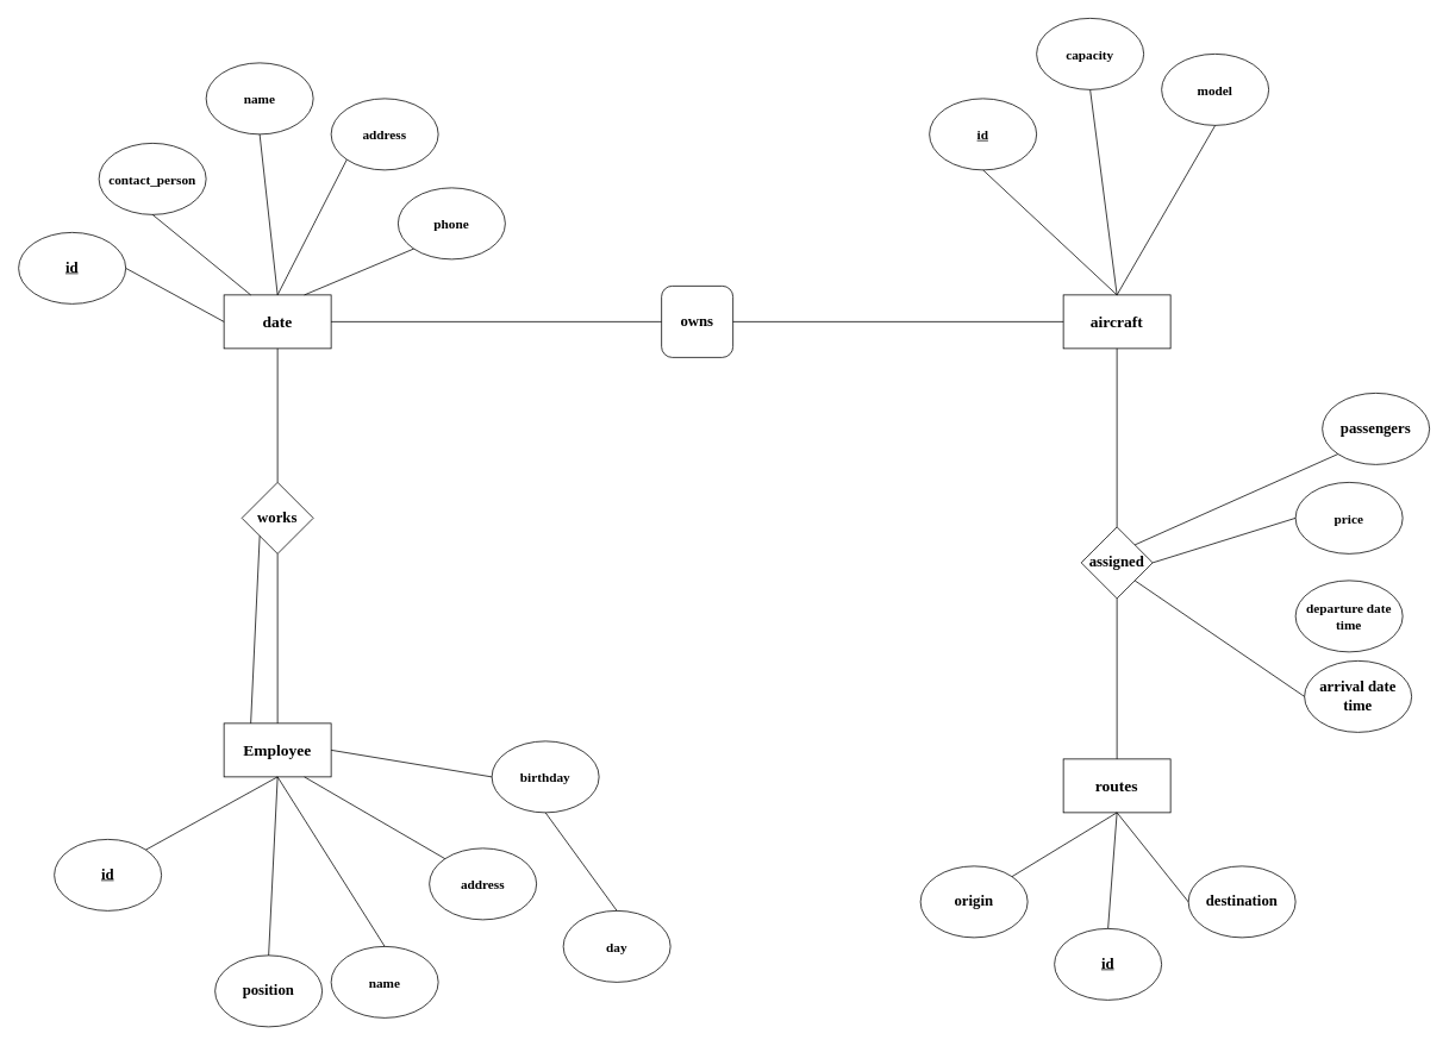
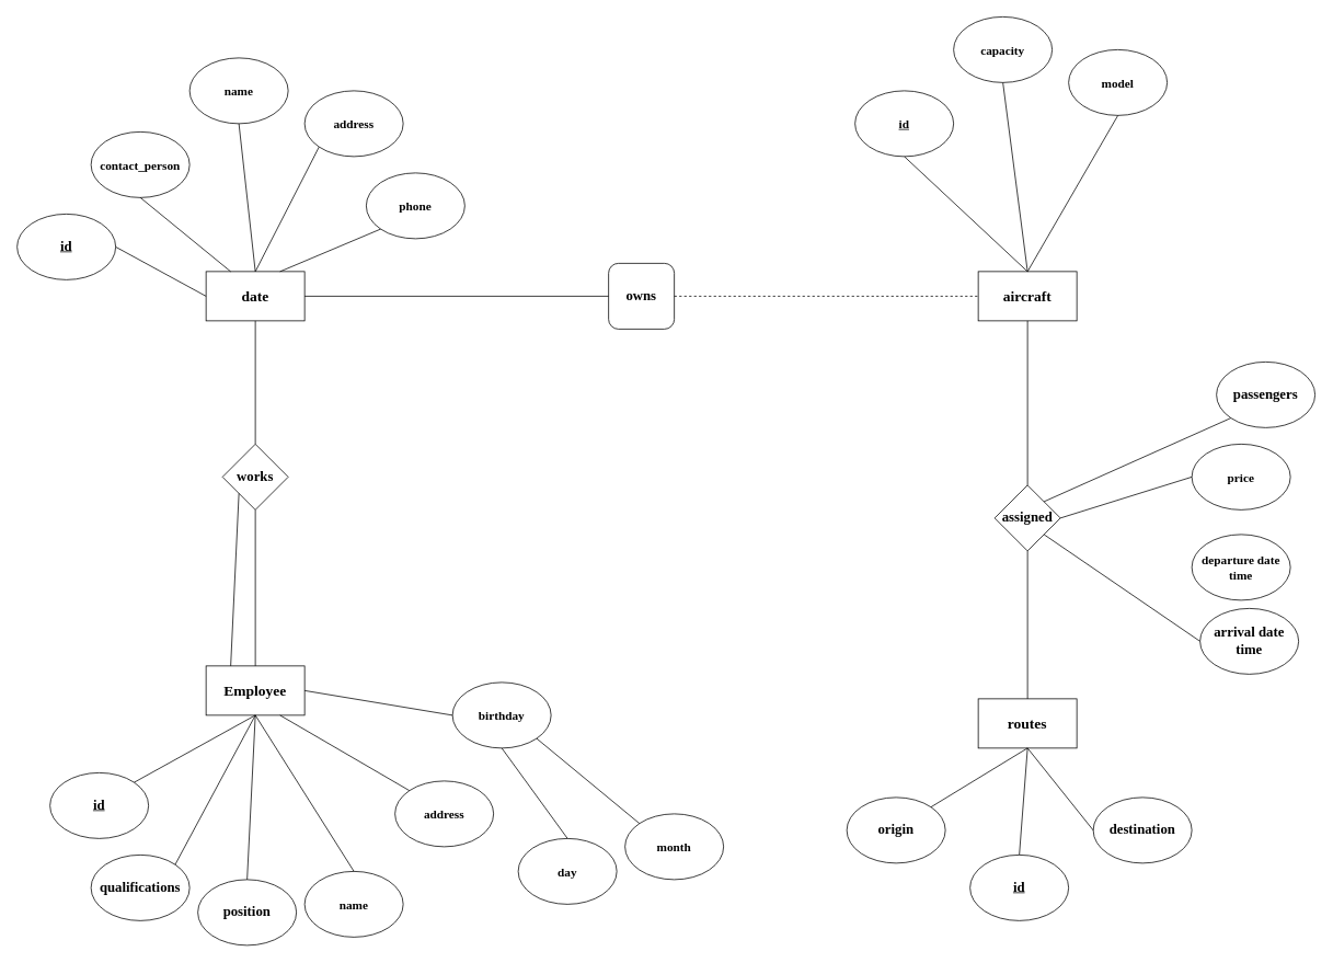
  <mxCell id="0" />
  <mxCell id="1" parent="0" />
  <mxCell id="2" value="&lt;font size=&quot;1&quot; data-font-src=&quot;https://fonts.googleapis.com/css?family=Architects+Daughter&quot; face=&quot;Architects Daughter&quot; style=&quot;&quot;&gt;&lt;b style=&quot;font-size: 18px;&quot;&gt;date&lt;/b&gt;&lt;/font&gt;" style="rounded=0;whiteSpace=wrap;html=1;" vertex="1" parent="1"><mxGeometry x="250" y="330" width="120" height="60" as="geometry" /></mxCell>
  <mxCell id="3" value="&lt;font data-font-src=&quot;https://fonts.googleapis.com/css?family=Architects+Daughter&quot; face=&quot;Architects Daughter&quot; style=&quot;font-size: 17px;&quot;&gt;&lt;b&gt;&lt;u&gt;id&lt;/u&gt;&lt;/b&gt;&lt;/font&gt;" style="ellipse;whiteSpace=wrap;html=1;" vertex="1" parent="1"><mxGeometry x="20" y="260" width="120" height="80" as="geometry" /></mxCell>
  <mxCell id="4" value="&lt;font style=&quot;font-size: 15px;&quot; data-font-src=&quot;https://fonts.googleapis.com/css?family=Architects+Daughter&quot; face=&quot;Architects Daughter&quot;&gt;&lt;b&gt;contact_person&lt;/b&gt;&lt;/font&gt;" style="ellipse;whiteSpace=wrap;html=1;" vertex="1" parent="1"><mxGeometry x="110" y="160" width="120" height="80" as="geometry" /></mxCell>
  <mxCell id="5" value="&lt;font style=&quot;font-size: 15px;&quot; data-font-src=&quot;https://fonts.googleapis.com/css?family=Architects+Daughter&quot; face=&quot;Architects Daughter&quot;&gt;&lt;b&gt;name&lt;/b&gt;&lt;/font&gt;" style="ellipse;whiteSpace=wrap;html=1;" vertex="1" parent="1"><mxGeometry x="230" y="70" width="120" height="80" as="geometry" /></mxCell>
  <mxCell id="6" value="&lt;font style=&quot;font-size: 15px;&quot; data-font-src=&quot;https://fonts.googleapis.com/css?family=Architects+Daughter&quot; face=&quot;Architects Daughter&quot;&gt;&lt;b&gt;address&lt;/b&gt;&lt;/font&gt;" style="ellipse;whiteSpace=wrap;html=1;" vertex="1" parent="1"><mxGeometry x="370" y="110" width="120" height="80" as="geometry" /></mxCell>
  <mxCell id="7" value="&lt;font style=&quot;font-size: 15px;&quot; data-font-src=&quot;https://fonts.googleapis.com/css?family=Architects+Daughter&quot; face=&quot;Architects Daughter&quot;&gt;&lt;b&gt;phone&lt;/b&gt;&lt;/font&gt;" style="ellipse;whiteSpace=wrap;html=1;" vertex="1" parent="1"><mxGeometry x="445" y="210" width="120" height="80" as="geometry" /></mxCell>
  <mxCell id="8" value="" style="endArrow=none;html=1;rounded=0;exitX=1;exitY=0.5;exitDx=0;exitDy=0;entryX=0;entryY=0.5;entryDx=0;entryDy=0;" edge="1" parent="1" source="3" target="2"><mxGeometry width="50" height="50" relative="1" as="geometry"><mxPoint x="540" y="390" as="sourcePoint" /><mxPoint x="590" y="340" as="targetPoint" /></mxGeometry></mxCell>
  <mxCell id="9" value="" style="endArrow=none;html=1;rounded=0;exitX=0.5;exitY=1;exitDx=0;exitDy=0;entryX=0.25;entryY=0;entryDx=0;entryDy=0;" edge="1" parent="1" source="4" target="2"><mxGeometry width="50" height="50" relative="1" as="geometry"><mxPoint x="510" y="390" as="sourcePoint" /><mxPoint x="560" y="340" as="targetPoint" /></mxGeometry></mxCell>
  <mxCell id="10" value="" style="endArrow=none;html=1;rounded=0;entryX=0.5;entryY=1;entryDx=0;entryDy=0;exitX=0.5;exitY=0;exitDx=0;exitDy=0;" edge="1" parent="1" source="2" target="5"><mxGeometry width="50" height="50" relative="1" as="geometry"><mxPoint x="510" y="390" as="sourcePoint" /><mxPoint x="560" y="340" as="targetPoint" /></mxGeometry></mxCell>
  <mxCell id="11" value="" style="endArrow=none;html=1;rounded=0;entryX=0;entryY=1;entryDx=0;entryDy=0;" edge="1" parent="1" target="6"><mxGeometry width="50" height="50" relative="1" as="geometry"><mxPoint x="310" y="330" as="sourcePoint" /><mxPoint x="560" y="340" as="targetPoint" /></mxGeometry></mxCell>
  <mxCell id="12" value="" style="endArrow=none;html=1;rounded=0;entryX=0;entryY=1;entryDx=0;entryDy=0;exitX=0.75;exitY=0;exitDx=0;exitDy=0;" edge="1" parent="1" source="2" target="7"><mxGeometry width="50" height="50" relative="1" as="geometry"><mxPoint x="510" y="390" as="sourcePoint" /><mxPoint x="560" y="340" as="targetPoint" /></mxGeometry></mxCell>
  <mxCell id="13" value="&lt;font size=&quot;1&quot; data-font-src=&quot;https://fonts.googleapis.com/css?family=Architects+Daughter&quot; face=&quot;Architects Daughter&quot; style=&quot;&quot;&gt;&lt;b style=&quot;font-size: 18px;&quot;&gt;Employee&lt;/b&gt;&lt;/font&gt;" style="rounded=0;whiteSpace=wrap;html=1;" vertex="1" parent="1"><mxGeometry x="250" y="810" width="120" height="60" as="geometry" /></mxCell>
  <mxCell id="14" value="&lt;font data-font-src=&quot;https://fonts.googleapis.com/css?family=Architects+Daughter&quot; face=&quot;Architects Daughter&quot; style=&quot;font-size: 17px;&quot;&gt;&lt;b&gt;&lt;u&gt;id&lt;/u&gt;&lt;/b&gt;&lt;/font&gt;" style="ellipse;whiteSpace=wrap;html=1;" vertex="1" parent="1"><mxGeometry x="60" y="940" width="120" height="80" as="geometry" /></mxCell>
  <mxCell id="15" value="&lt;font style=&quot;font-size: 15px;&quot; data-font-src=&quot;https://fonts.googleapis.com/css?family=Architects+Daughter&quot; face=&quot;Architects Daughter&quot;&gt;&lt;b&gt;name&lt;/b&gt;&lt;/font&gt;" style="ellipse;whiteSpace=wrap;html=1;" vertex="1" parent="1"><mxGeometry x="370" y="1060" width="120" height="80" as="geometry" /></mxCell>
  <mxCell id="16" value="&lt;font style=&quot;font-size: 15px;&quot; data-font-src=&quot;https://fonts.googleapis.com/css?family=Architects+Daughter&quot; face=&quot;Architects Daughter&quot;&gt;&lt;b&gt;address&lt;/b&gt;&lt;/font&gt;" style="ellipse;whiteSpace=wrap;html=1;" vertex="1" parent="1"><mxGeometry x="480" y="950" width="120" height="80" as="geometry" /></mxCell>
  <mxCell id="17" value="&lt;font style=&quot;font-size: 15px;&quot; data-font-src=&quot;https://fonts.googleapis.com/css?family=Architects+Daughter&quot; face=&quot;Architects Daughter&quot;&gt;&lt;b&gt;birthday&lt;/b&gt;&lt;/font&gt;" style="ellipse;whiteSpace=wrap;html=1;" vertex="1" parent="1"><mxGeometry x="550" y="830" width="120" height="80" as="geometry" /></mxCell>
  <mxCell id="18" value="&lt;font data-font-src=&quot;https://fonts.googleapis.com/css?family=Architects+Daughter&quot; face=&quot;Architects Daughter&quot; style=&quot;font-size: 17px;&quot;&gt;&lt;b&gt;position&lt;/b&gt;&lt;/font&gt;" style="ellipse;whiteSpace=wrap;html=1;" vertex="1" parent="1"><mxGeometry x="240" y="1070" width="120" height="80" as="geometry" /></mxCell>
  <mxCell id="19" value="&lt;font style=&quot;font-size: 15px;&quot; data-font-src=&quot;https://fonts.googleapis.com/css?family=Architects+Daughter&quot; face=&quot;Architects Daughter&quot;&gt;&lt;b&gt;day&lt;/b&gt;&lt;/font&gt;" style="ellipse;whiteSpace=wrap;html=1;" vertex="1" parent="1"><mxGeometry x="630" y="1020" width="120" height="80" as="geometry" /></mxCell>
+ <mxCell id="20" value="&lt;font style=&quot;font-size: 15px;&quot; data-font-src=&quot;https://fonts.googleapis.com/css?family=Architects+Daughter&quot; face=&quot;Architects Daughter&quot;&gt;&lt;b&gt;month&lt;/b&gt;&lt;/font&gt;" style="ellipse;whiteSpace=wrap;html=1;" vertex="1" parent="1"><mxGeometry x="760" y="990" width="120" height="80" as="geometry" /></mxCell>
  <mxCell id="21" value="" style="endArrow=none;html=1;rounded=0;entryX=1;entryY=0.5;entryDx=0;entryDy=0;exitX=0;exitY=0.5;exitDx=0;exitDy=0;" edge="1" parent="1" source="17" target="13"><mxGeometry width="50" height="50" relative="1" as="geometry"><mxPoint x="200" y="880" as="sourcePoint" /><mxPoint x="250" y="830" as="targetPoint" /></mxGeometry></mxCell>
  <mxCell id="22" value="" style="endArrow=none;html=1;rounded=0;entryX=0.75;entryY=1;entryDx=0;entryDy=0;exitX=0;exitY=0;exitDx=0;exitDy=0;" edge="1" parent="1" source="16" target="13"><mxGeometry width="50" height="50" relative="1" as="geometry"><mxPoint x="200" y="880" as="sourcePoint" /><mxPoint x="250" y="830" as="targetPoint" /></mxGeometry></mxCell>
  <mxCell id="23" value="" style="endArrow=none;html=1;rounded=0;entryX=0.5;entryY=1;entryDx=0;entryDy=0;exitX=0.5;exitY=0;exitDx=0;exitDy=0;entryPerimeter=0;" edge="1" parent="1" source="15" target="13"><mxGeometry width="50" height="50" relative="1" as="geometry"><mxPoint x="468" y="972" as="sourcePoint" /><mxPoint x="310" y="880" as="targetPoint" /></mxGeometry></mxCell>
  <mxCell id="24" value="" style="endArrow=none;html=1;rounded=0;entryX=0.5;entryY=1;entryDx=0;entryDy=0;exitX=0.5;exitY=0;exitDx=0;exitDy=0;" edge="1" parent="1" source="18" target="13"><mxGeometry width="50" height="50" relative="1" as="geometry"><mxPoint x="380" y="1070" as="sourcePoint" /><mxPoint x="260" y="880" as="targetPoint" /></mxGeometry></mxCell>
  <mxCell id="25" value="" style="endArrow=none;html=1;rounded=0;entryX=0.5;entryY=1;entryDx=0;entryDy=0;exitX=1;exitY=0;exitDx=0;exitDy=0;" edge="1" parent="1" source="14" target="13"><mxGeometry width="50" height="50" relative="1" as="geometry"><mxPoint x="270" y="1070" as="sourcePoint" /><mxPoint x="150" y="880" as="targetPoint" /></mxGeometry></mxCell>
+ <mxCell id="26" value="" style="endArrow=none;html=1;rounded=0;entryX=1;entryY=1;entryDx=0;entryDy=0;exitX=0;exitY=0;exitDx=0;exitDy=0;" edge="1" parent="1" source="20" target="17"><mxGeometry width="50" height="50" relative="1" as="geometry"><mxPoint x="769" y="1012" as="sourcePoint" /><mxPoint x="611" y="920" as="targetPoint" /></mxGeometry></mxCell>
  <mxCell id="27" value="" style="endArrow=none;html=1;rounded=0;entryX=0.5;entryY=1;entryDx=0;entryDy=0;exitX=0.5;exitY=0;exitDx=0;exitDy=0;" edge="1" parent="1" source="19" target="17"><mxGeometry width="50" height="50" relative="1" as="geometry"><mxPoint x="738" y="1060" as="sourcePoint" /><mxPoint x="580" y="968" as="targetPoint" /></mxGeometry></mxCell>
+ <mxCell id="28" value="&lt;font data-font-src=&quot;https://fonts.googleapis.com/css?family=Architects+Daughter&quot; face=&quot;Architects Daughter&quot; style=&quot;font-size: 17px;&quot;&gt;&lt;b&gt;qualifications&lt;/b&gt;&lt;/font&gt;" style="ellipse;whiteSpace=wrap;html=1;" vertex="1" parent="1"><mxGeometry x="110" y="1040" width="120" height="80" as="geometry" /></mxCell>
+ <mxCell id="29" value="" style="endArrow=none;html=1;rounded=0;entryX=0.5;entryY=1;entryDx=0;entryDy=0;exitX=1;exitY=0;exitDx=0;exitDy=0;" edge="1" parent="1" source="28" target="13"><mxGeometry width="50" height="50" relative="1" as="geometry"><mxPoint x="260" y="1060" as="sourcePoint" /><mxPoint x="270" y="860" as="targetPoint" /></mxGeometry></mxCell>
  <mxCell id="30" value="&lt;font data-font-src=&quot;https://fonts.googleapis.com/css?family=Architects+Daughter&quot; face=&quot;Architects Daughter&quot; style=&quot;font-size: 17px;&quot;&gt;&lt;b&gt;works&lt;/b&gt;&lt;/font&gt;" style="rhombus;whiteSpace=wrap;html=1;" vertex="1" parent="1"><mxGeometry x="270" y="540" width="80" height="80" as="geometry" /></mxCell>
  <mxCell id="31" value="" style="endArrow=none;html=1;rounded=0;entryX=0.5;entryY=1;entryDx=0;entryDy=0;exitX=0.5;exitY=0;exitDx=0;exitDy=0;" edge="1" parent="1" source="30" target="2"><mxGeometry width="50" height="50" relative="1" as="geometry"><mxPoint x="330" y="750" as="sourcePoint" /><mxPoint x="380" y="700" as="targetPoint" /></mxGeometry></mxCell>
  <mxCell id="32" value="" style="endArrow=none;html=1;rounded=0;entryX=0.5;entryY=1;entryDx=0;entryDy=0;exitX=0.5;exitY=0;exitDx=0;exitDy=0;" edge="1" parent="1" source="13" target="30"><mxGeometry width="50" height="50" relative="1" as="geometry"><mxPoint x="330" y="750" as="sourcePoint" /><mxPoint x="380" y="700" as="targetPoint" /></mxGeometry></mxCell>
  <mxCell id="33" value="" style="endArrow=none;html=1;rounded=0;entryX=0;entryY=1;entryDx=0;entryDy=0;exitX=0.25;exitY=0;exitDx=0;exitDy=0;" edge="1" parent="1" source="13" target="30"><mxGeometry width="50" height="50" relative="1" as="geometry"><mxPoint x="280" y="800" as="sourcePoint" /><mxPoint x="380" y="700" as="targetPoint" /></mxGeometry></mxCell>
  <mxCell id="34" value="&lt;font size=&quot;1&quot; data-font-src=&quot;https://fonts.googleapis.com/css?family=Architects+Daughter&quot; face=&quot;Architects Daughter&quot; style=&quot;&quot;&gt;&lt;b style=&quot;font-size: 18px;&quot;&gt;aircraft&lt;/b&gt;&lt;/font&gt;" style="rounded=0;whiteSpace=wrap;html=1;" vertex="1" parent="1"><mxGeometry x="1190" y="330" width="120" height="60" as="geometry" /></mxCell>
  <mxCell id="35" value="&lt;font style=&quot;font-size: 15px;&quot; data-font-src=&quot;https://fonts.googleapis.com/css?family=Architects+Daughter&quot; face=&quot;Architects Daughter&quot;&gt;&lt;b&gt;&lt;u&gt;id&lt;/u&gt;&lt;/b&gt;&lt;/font&gt;" style="ellipse;whiteSpace=wrap;html=1;" vertex="1" parent="1"><mxGeometry x="1040" y="110" width="120" height="80" as="geometry" /></mxCell>
  <mxCell id="36" value="&lt;font style=&quot;font-size: 15px;&quot; data-font-src=&quot;https://fonts.googleapis.com/css?family=Architects+Daughter&quot; face=&quot;Architects Daughter&quot;&gt;&lt;b&gt;capacity&lt;/b&gt;&lt;/font&gt;" style="ellipse;whiteSpace=wrap;html=1;" vertex="1" parent="1"><mxGeometry x="1160" y="20" width="120" height="80" as="geometry" /></mxCell>
  <mxCell id="37" value="&lt;font style=&quot;font-size: 15px;&quot; data-font-src=&quot;https://fonts.googleapis.com/css?family=Architects+Daughter&quot; face=&quot;Architects Daughter&quot;&gt;&lt;b&gt;model&lt;/b&gt;&lt;/font&gt;" style="ellipse;whiteSpace=wrap;html=1;" vertex="1" parent="1"><mxGeometry x="1300" y="60" width="120" height="80" as="geometry" /></mxCell>
  <mxCell id="38" value="" style="endArrow=none;html=1;rounded=0;entryX=0.5;entryY=1;entryDx=0;entryDy=0;exitX=0.5;exitY=0;exitDx=0;exitDy=0;" edge="1" parent="1" source="34" target="35"><mxGeometry width="50" height="50" relative="1" as="geometry"><mxPoint x="1082.43" y="321.72" as="sourcePoint" /><mxPoint x="1160.43" y="169.72" as="targetPoint" /></mxGeometry></mxCell>
  <mxCell id="39" value="" style="endArrow=none;html=1;rounded=0;entryX=0.5;entryY=1;entryDx=0;entryDy=0;exitX=0.5;exitY=0;exitDx=0;exitDy=0;" edge="1" parent="1" source="34" target="36"><mxGeometry width="50" height="50" relative="1" as="geometry"><mxPoint x="1330" y="310" as="sourcePoint" /><mxPoint x="1210" as="targetPoint" y="170" /></mxGeometry></mxCell>
  <mxCell id="40" value="" style="endArrow=none;html=1;rounded=0;exitX=0.5;exitY=0;exitDx=0;exitDy=0;entryX=0.5;entryY=1;entryDx=0;entryDy=0;" edge="1" parent="1" source="34" target="37"><mxGeometry width="50" height="50" relative="1" as="geometry"><mxPoint x="1340" y="320" as="sourcePoint" /><mxPoint x="1360" y="150" as="targetPoint" /></mxGeometry></mxCell>
  <mxCell id="41" value="&lt;font data-font-src=&quot;https://fonts.googleapis.com/css?family=Architects+Daughter&quot; face=&quot;Architects Daughter&quot; style=&quot;font-size: 17px;&quot;&gt;&lt;b&gt;owns&lt;/b&gt;&lt;/font&gt;" style="whiteSpace=wrap;html=1;rounded=1;" vertex="1" parent="1"><mxGeometry x="740" y="320" width="80" height="80" as="geometry" /></mxCell>
  <mxCell id="42" value="" style="endArrow=none;html=1;rounded=0;entryX=0;entryY=0.5;entryDx=0;entryDy=0;exitX=1;exitY=0.5;exitDx=0;exitDy=0;" edge="1" parent="1" source="2" target="41"><mxGeometry width="50" height="50" relative="1" as="geometry"><mxPoint x="530" y="600" as="sourcePoint" /><mxPoint x="580" y="550" as="targetPoint" /></mxGeometry></mxCell>
- <mxCell id="43" value="" style="endArrow=none;html=1;rounded=0;entryX=0;entryY=0.5;entryDx=0;entryDy=0;exitX=1;exitY=0.5;exitDx=0;exitDy=0;" edge="1" parent="1" source="41" target="34"><mxGeometry width="50" height="50" relative="1" as="geometry"><mxPoint x="850" y="350" as="sourcePoint" /><mxPoint x="1220" y="350" as="targetPoint" /></mxGeometry></mxCell>
+ <mxCell id="43" value="" style="endArrow=none;html=1;rounded=0;entryX=0;entryY=0.5;entryDx=0;entryDy=0;exitX=1;exitY=0.5;exitDx=0;exitDy=0;dashed=1;" edge="1" parent="1" source="41" target="34"><mxGeometry width="50" height="50" relative="1" as="geometry"><mxPoint x="850" y="350" as="sourcePoint" /><mxPoint x="1220" y="350" as="targetPoint" /></mxGeometry></mxCell>
  <mxCell id="44" value="&lt;font size=&quot;1&quot; data-font-src=&quot;https://fonts.googleapis.com/css?family=Architects+Daughter&quot; face=&quot;Architects Daughter&quot; style=&quot;&quot;&gt;&lt;b style=&quot;font-size: 18px;&quot;&gt;routes&lt;/b&gt;&lt;/font&gt;" style="rounded=0;whiteSpace=wrap;html=1;" vertex="1" parent="1"><mxGeometry x="1190" y="850" width="120" height="60" as="geometry" /></mxCell>
  <mxCell id="45" value="&lt;font data-font-src=&quot;https://fonts.googleapis.com/css?family=Architects+Daughter&quot; face=&quot;Architects Daughter&quot; style=&quot;font-size: 17px;&quot;&gt;&lt;b&gt;assigned&lt;/b&gt;&lt;/font&gt;" style="rhombus;whiteSpace=wrap;html=1;" vertex="1" parent="1"><mxGeometry x="1210" y="590" width="80" height="80" as="geometry" /></mxCell>
  <mxCell id="46" value="" style="endArrow=none;html=1;rounded=0;entryX=0.5;entryY=1;entryDx=0;entryDy=0;exitX=0.5;exitY=0;exitDx=0;exitDy=0;" edge="1" parent="1" source="45" target="34"><mxGeometry width="50" height="50" relative="1" as="geometry"><mxPoint x="900" y="780" as="sourcePoint" /><mxPoint x="950" y="730" as="targetPoint" /></mxGeometry></mxCell>
  <mxCell id="47" value="" style="endArrow=none;html=1;rounded=0;entryX=0.5;entryY=1;entryDx=0;entryDy=0;exitX=0.5;exitY=0;exitDx=0;exitDy=0;" edge="1" parent="1" source="44" target="45"><mxGeometry width="50" height="50" relative="1" as="geometry"><mxPoint x="900" y="780" as="sourcePoint" /><mxPoint x="950" y="730" as="targetPoint" /></mxGeometry></mxCell>
  <mxCell id="48" value="&lt;font data-font-src=&quot;https://fonts.googleapis.com/css?family=Architects+Daughter&quot; face=&quot;Architects Daughter&quot; style=&quot;font-size: 17px;&quot;&gt;&lt;b&gt;passengers&lt;/b&gt;&lt;/font&gt;" style="ellipse;whiteSpace=wrap;html=1;" vertex="1" parent="1"><mxGeometry x="1480" y="440" width="120" height="80" as="geometry" /></mxCell>
  <mxCell id="49" value="&lt;font style=&quot;font-size: 15px;&quot; data-font-src=&quot;https://fonts.googleapis.com/css?family=Architects+Daughter&quot; face=&quot;Architects Daughter&quot;&gt;&lt;b&gt;price&lt;/b&gt;&lt;/font&gt;" style="ellipse;whiteSpace=wrap;html=1;" vertex="1" parent="1"><mxGeometry x="1450" y="540" width="120" height="80" as="geometry" /></mxCell>
  <mxCell id="50" value="&lt;font face=&quot;Architects Daughter&quot;&gt;&lt;span style=&quot;font-size: 15px;&quot;&gt;&lt;b&gt;departure date time&lt;/b&gt;&lt;/span&gt;&lt;/font&gt;" style="ellipse;whiteSpace=wrap;html=1;" vertex="1" parent="1"><mxGeometry x="1450" y="650" width="120" height="80" as="geometry" /></mxCell>
  <mxCell id="51" value="&lt;span id=&quot;docs-internal-guid-20065bb7-7fff-2f70-83fb-76d57429f38e&quot;&gt;&lt;span style=&quot;background-color: transparent; font-variant-numeric: normal; font-variant-east-asian: normal; font-variant-alternates: normal; font-variant-position: normal; vertical-align: baseline; white-space-collapse: preserve;&quot;&gt;&lt;font data-font-src=&quot;https://fonts.googleapis.com/css?family=Architects+Daughter&quot; face=&quot;Architects Daughter&quot; style=&quot;font-size: 17px;&quot;&gt;&lt;b&gt;arrival date time&lt;/b&gt;&lt;/font&gt;&lt;/span&gt;&lt;/span&gt;" style="ellipse;whiteSpace=wrap;html=1;" vertex="1" parent="1"><mxGeometry x="1460" y="740" width="120" height="80" as="geometry" /></mxCell>
  <mxCell id="52" value="" style="endArrow=none;html=1;rounded=0;entryX=1;entryY=0;entryDx=0;entryDy=0;exitX=0;exitY=1;exitDx=0;exitDy=0;" edge="1" parent="1" source="48" target="45"><mxGeometry width="50" height="50" relative="1" as="geometry"><mxPoint x="980" y="690" as="sourcePoint" /><mxPoint x="1500" y="540" as="targetPoint" /></mxGeometry></mxCell>
  <mxCell id="53" value="" style="endArrow=none;html=1;rounded=0;entryX=1;entryY=0.5;entryDx=0;entryDy=0;exitX=0;exitY=0.5;exitDx=0;exitDy=0;" edge="1" parent="1" source="49" target="45"><mxGeometry width="50" height="50" relative="1" as="geometry"><mxPoint x="980" y="690" as="sourcePoint" /><mxPoint x="1530" y="540" as="targetPoint" /></mxGeometry></mxCell>
  <mxCell id="54" value="" style="endArrow=none;html=1;rounded=0;entryX=1;entryY=1;entryDx=0;entryDy=0;exitX=0;exitY=0.5;exitDx=0;exitDy=0;" edge="1" parent="1" source="51" target="45"><mxGeometry width="50" height="50" relative="1" as="geometry"><mxPoint x="980" y="690" as="sourcePoint" /><mxPoint x="1530" y="540" as="targetPoint" /></mxGeometry></mxCell>
  <mxCell id="55" value="&lt;font data-font-src=&quot;https://fonts.googleapis.com/css?family=Architects+Daughter&quot; face=&quot;Architects Daughter&quot; style=&quot;font-size: 17px;&quot;&gt;&lt;b&gt;&lt;u&gt;id&lt;/u&gt;&lt;/b&gt;&lt;/font&gt;" style="ellipse;whiteSpace=wrap;html=1;" vertex="1" parent="1"><mxGeometry x="1180" y="1040" width="120" height="80" as="geometry" /></mxCell>
  <mxCell id="56" value="&lt;font data-font-src=&quot;https://fonts.googleapis.com/css?family=Architects+Daughter&quot; face=&quot;Architects Daughter&quot; style=&quot;font-size: 17px;&quot;&gt;&lt;b&gt;origin&lt;/b&gt;&lt;/font&gt;" style="ellipse;whiteSpace=wrap;html=1;" vertex="1" parent="1"><mxGeometry x="1030" y="970" width="120" height="80" as="geometry" /></mxCell>
  <mxCell id="57" value="&lt;font data-font-src=&quot;https://fonts.googleapis.com/css?family=Architects+Daughter&quot; face=&quot;Architects Daughter&quot; style=&quot;font-size: 17px;&quot;&gt;&lt;b&gt;destination&lt;/b&gt;&lt;/font&gt;" style="ellipse;whiteSpace=wrap;html=1;" vertex="1" parent="1"><mxGeometry x="1330" y="970" width="120" height="80" as="geometry" /></mxCell>
  <mxCell id="58" value="" style="endArrow=none;html=1;rounded=0;entryX=0.5;entryY=1;entryDx=0;entryDy=0;exitX=1;exitY=0;exitDx=0;exitDy=0;" edge="1" parent="1" source="56" target="44"><mxGeometry width="50" height="50" relative="1" as="geometry"><mxPoint x="1200" y="980" as="sourcePoint" /><mxPoint x="1250" y="930" as="targetPoint" /></mxGeometry></mxCell>
  <mxCell id="59" value="" style="endArrow=none;html=1;rounded=0;entryX=0.5;entryY=1;entryDx=0;entryDy=0;exitX=0.5;exitY=0;exitDx=0;exitDy=0;" edge="1" parent="1" source="55" target="44"><mxGeometry width="50" height="50" relative="1" as="geometry"><mxPoint x="1149.57" y="1020.28" as="sourcePoint" /><mxPoint x="1267.57" y="948.28" as="targetPoint" /></mxGeometry></mxCell>
  <mxCell id="60" value="" style="endArrow=none;html=1;rounded=0;entryX=0.5;entryY=1;entryDx=0;entryDy=0;exitX=0;exitY=0.5;exitDx=0;exitDy=0;" edge="1" parent="1" source="57" target="44"><mxGeometry width="50" height="50" relative="1" as="geometry"><mxPoint x="1310" y="1030" as="sourcePoint" /><mxPoint x="1320" y="900" as="targetPoint" /></mxGeometry></mxCell>
